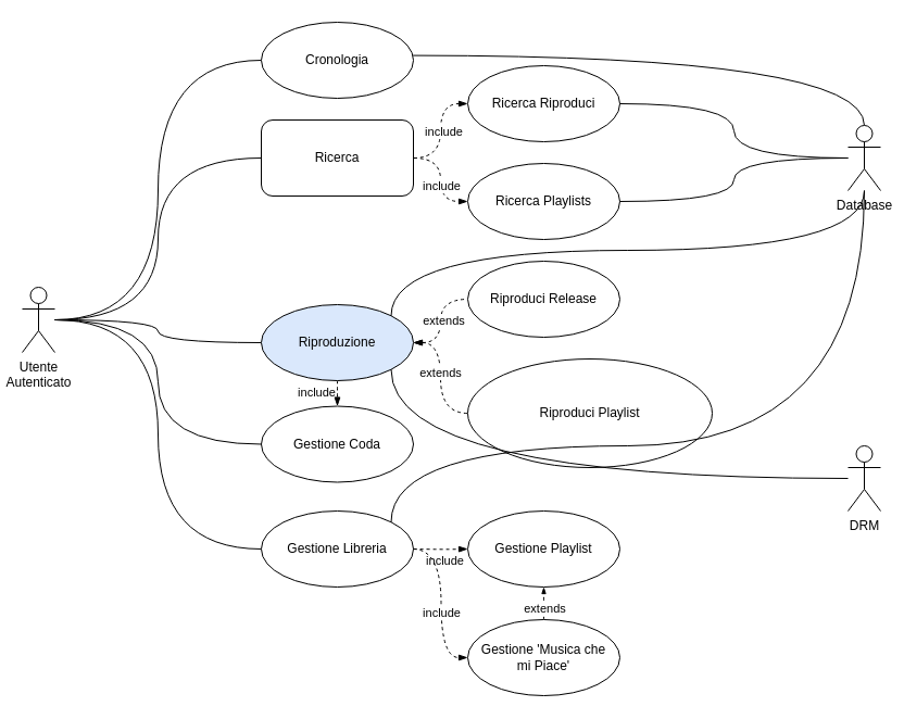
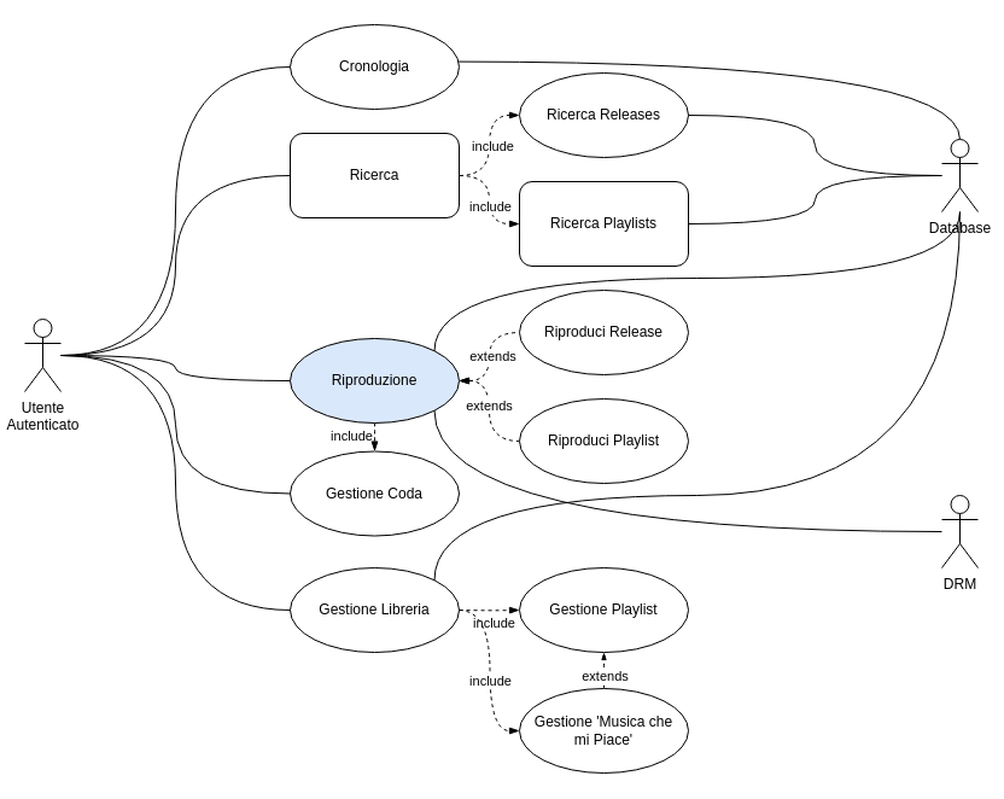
  <mxCell id="0" />
  <mxCell id="1" parent="0" />
  <mxCell id="2" style="edgeStyle=orthogonalEdgeStyle;orthogonalLoop=1;jettySize=auto;html=1;entryX=0;entryY=0.5;entryDx=0;entryDy=0;endArrow=none;endFill=0;curved=1;" parent="1" source="7" target="9" edge="1"><mxGeometry relative="1" as="geometry" /></mxCell>
  <mxCell id="3" style="edgeStyle=orthogonalEdgeStyle;curved=1;orthogonalLoop=1;jettySize=auto;html=1;entryX=0;entryY=0.5;entryDx=0;entryDy=0;startArrow=none;startFill=0;endArrow=none;endFill=0;" parent="1" source="7" target="14" edge="1"><mxGeometry relative="1" as="geometry" /></mxCell>
  <mxCell id="4" style="edgeStyle=orthogonalEdgeStyle;curved=1;orthogonalLoop=1;jettySize=auto;html=1;entryX=0;entryY=0.5;entryDx=0;entryDy=0;startArrow=none;startFill=0;endArrow=none;endFill=0;" parent="1" source="7" target="21" edge="1"><mxGeometry relative="1" as="geometry" /></mxCell>
  <mxCell id="5" style="edgeStyle=orthogonalEdgeStyle;curved=1;orthogonalLoop=1;jettySize=auto;html=1;entryX=0;entryY=0.5;entryDx=0;entryDy=0;startArrow=none;startFill=0;endArrow=none;endFill=0;endSize=4;" parent="1" source="7" target="22" edge="1"><mxGeometry relative="1" as="geometry" /></mxCell>
  <mxCell id="6" style="edgeStyle=orthogonalEdgeStyle;curved=1;orthogonalLoop=1;jettySize=auto;html=1;entryX=0;entryY=0.5;entryDx=0;entryDy=0;startArrow=none;startFill=0;endArrow=none;endFill=0;endSize=4;" parent="1" source="7" target="23" edge="1"><mxGeometry relative="1" as="geometry" /></mxCell>
  <mxCell id="7" value="&lt;div&gt;Utente&lt;/div&gt;&lt;div&gt;Autenticato&lt;br&gt;&lt;/div&gt;" style="shape=umlActor;verticalLabelPosition=bottom;verticalAlign=top;html=1;" parent="1" vertex="1"><mxGeometry x="20" y="264" width="30" height="60" as="geometry" /></mxCell>
  <mxCell id="8" style="edgeStyle=orthogonalEdgeStyle;rounded=0;orthogonalLoop=1;jettySize=auto;html=1;exitX=0.997;exitY=0.437;exitDx=0;exitDy=0;entryX=0.5;entryY=0;entryDx=0;entryDy=0;entryPerimeter=0;endArrow=none;endFill=0;curved=1;exitPerimeter=0;" parent="1" source="9" target="40" edge="1"><mxGeometry relative="1" as="geometry"><Array as="points"><mxPoint x="795" y="51" /></Array></mxGeometry></mxCell>
  <mxCell id="9" value="Cronologia" style="ellipse;whiteSpace=wrap;html=1;" parent="1" vertex="1"><mxGeometry x="240" y="20" width="140" height="70" as="geometry" /></mxCell>
  <mxCell id="10" style="edgeStyle=orthogonalEdgeStyle;curved=1;orthogonalLoop=1;jettySize=auto;html=1;exitX=1;exitY=0.5;exitDx=0;exitDy=0;entryX=0;entryY=0.5;entryDx=0;entryDy=0;dashed=1;endArrow=blockThin;endFill=1;" parent="1" source="14" target="24" edge="1"><mxGeometry relative="1" as="geometry" /></mxCell>
  <mxCell id="11" value="include" style="edgeLabel;html=1;align=center;verticalAlign=middle;resizable=0;points=[];labelBackgroundColor=default;" parent="10" vertex="1" connectable="0"><mxGeometry x="0.167" y="-2" relative="1" as="geometry"><mxPoint y="8" as="offset" /></mxGeometry></mxCell>
  <mxCell id="12" style="edgeStyle=orthogonalEdgeStyle;curved=1;orthogonalLoop=1;jettySize=auto;html=1;exitX=1;exitY=0.5;exitDx=0;exitDy=0;entryX=0;entryY=0.5;entryDx=0;entryDy=0;dashed=1;endArrow=blockThin;endFill=1;" parent="1" source="14" target="25" edge="1"><mxGeometry relative="1" as="geometry" /></mxCell>
  <mxCell id="13" value="include" style="edgeLabel;html=1;align=center;verticalAlign=middle;resizable=0;points=[];" parent="12" vertex="1" connectable="0"><mxGeometry x="0.138" relative="1" as="geometry"><mxPoint y="-1" as="offset" /></mxGeometry></mxCell>
  <mxCell id="14" value="Ricerca" style="whiteSpace=wrap;html=1;rounded=1;" parent="1" vertex="1"><mxGeometry x="240" y="110" width="140" height="70" as="geometry" /></mxCell>
  <mxCell id="15" style="edgeStyle=orthogonalEdgeStyle;curved=1;orthogonalLoop=1;jettySize=auto;html=1;exitX=0.5;exitY=1;exitDx=0;exitDy=0;entryX=0.5;entryY=0;entryDx=0;entryDy=0;endArrow=blockThin;endFill=1;dashed=1;" parent="1" source="21" target="22" edge="1"><mxGeometry relative="1" as="geometry" /></mxCell>
  <mxCell id="16" value="include" style="edgeLabel;html=1;align=center;verticalAlign=middle;resizable=0;points=[];labelBackgroundColor=none;" parent="15" vertex="1" connectable="0"><mxGeometry x="-0.162" relative="1" as="geometry"><mxPoint x="-20" as="offset" /></mxGeometry></mxCell>
  <mxCell id="17" style="edgeStyle=orthogonalEdgeStyle;curved=1;orthogonalLoop=1;jettySize=auto;html=1;exitX=1;exitY=0.5;exitDx=0;exitDy=0;entryX=0;entryY=0.5;entryDx=0;entryDy=0;dashed=1;endArrow=none;endFill=0;startArrow=blockThin;startFill=1;" parent="1" source="21" target="26" edge="1"><mxGeometry relative="1" as="geometry" /></mxCell>
  <mxCell id="18" value="extends" style="edgeLabel;html=1;align=center;verticalAlign=middle;resizable=0;points=[];" parent="17" vertex="1" connectable="0"><mxGeometry x="0.218" y="-2" relative="1" as="geometry"><mxPoint y="9" as="offset" /></mxGeometry></mxCell>
  <mxCell id="19" style="edgeStyle=orthogonalEdgeStyle;curved=1;orthogonalLoop=1;jettySize=auto;html=1;exitX=1;exitY=0.5;exitDx=0;exitDy=0;entryX=0;entryY=0.5;entryDx=0;entryDy=0;dashed=1;endArrow=none;endFill=0;startArrow=blockThin;startFill=1;" parent="1" source="21" target="27" edge="1"><mxGeometry relative="1" as="geometry" /></mxCell>
  <mxCell id="20" value="extends" style="edgeLabel;html=1;align=center;verticalAlign=middle;resizable=0;points=[];" parent="19" vertex="1" connectable="0"><mxGeometry x="-0.101" y="-1" relative="1" as="geometry"><mxPoint as="offset" /></mxGeometry></mxCell>
  <mxCell id="21" value="Riproduzione" style="ellipse;whiteSpace=wrap;html=1;fillColor=#dae8fc;" parent="1" vertex="1"><mxGeometry x="240" y="280" width="140" height="70" as="geometry" /></mxCell>
  <mxCell id="22" value="Gestione Coda" style="ellipse;whiteSpace=wrap;html=1;" parent="1" vertex="1"><mxGeometry x="240" y="373.5" width="140" height="70" as="geometry" /></mxCell>
  <mxCell id="23" value="Gestione Libreria" style="ellipse;whiteSpace=wrap;html=1;" parent="1" vertex="1"><mxGeometry x="240" y="470" width="140" height="70" as="geometry" /></mxCell>
- <mxCell id="24" value="Ricerca Riproduci" style="ellipse;whiteSpace=wrap;html=1;" parent="1" vertex="1"><mxGeometry x="430" y="60" width="140" height="70" as="geometry" /></mxCell>
- <mxCell id="25" value="Ricerca Playlists" style="ellipse;whiteSpace=wrap;html=1;" parent="1" vertex="1"><mxGeometry x="430" y="150" width="140" height="70" as="geometry" /></mxCell>
+ <mxCell id="24" value="Ricerca Releases" style="ellipse;whiteSpace=wrap;html=1;" parent="1" vertex="1"><mxGeometry x="430" y="60" width="140" height="70" as="geometry" /></mxCell>
+ <mxCell id="25" value="Ricerca Playlists" style="whiteSpace=wrap;html=1;rounded=1;" parent="1" vertex="1"><mxGeometry x="430" y="150" width="140" height="70" as="geometry" /></mxCell>
  <mxCell id="26" value="Riproduci Release" style="ellipse;whiteSpace=wrap;html=1;" parent="1" vertex="1"><mxGeometry x="430" y="240" width="140" height="70" as="geometry" /></mxCell>
- <mxCell id="27" value="Riproduci Playlist" style="ellipse;whiteSpace=wrap;html=1;" parent="1" vertex="1"><mxGeometry x="430" y="330" width="225" height="100" as="geometry" /></mxCell>
+ <mxCell id="27" value="Riproduci Playlist" style="ellipse;whiteSpace=wrap;html=1;" parent="1" vertex="1"><mxGeometry x="430" y="330" width="140" height="70" as="geometry" /></mxCell>
  <mxCell id="28" style="edgeStyle=orthogonalEdgeStyle;curved=1;orthogonalLoop=1;jettySize=auto;html=1;exitX=1;exitY=0.5;exitDx=0;exitDy=0;entryX=0;entryY=0.5;entryDx=0;entryDy=0;dashed=1;endArrow=blockThin;endFill=1;" parent="1" target="32" edge="1"><mxGeometry relative="1" as="geometry"><mxPoint x="380" y="505" as="sourcePoint" /></mxGeometry></mxCell>
  <mxCell id="29" value="include" style="edgeLabel;html=1;align=center;verticalAlign=middle;resizable=0;points=[];labelBackgroundColor=default;" parent="28" vertex="1" connectable="0"><mxGeometry x="0.167" y="-2" relative="1" as="geometry"><mxPoint y="8" as="offset" /></mxGeometry></mxCell>
  <mxCell id="30" style="edgeStyle=orthogonalEdgeStyle;curved=1;orthogonalLoop=1;jettySize=auto;html=1;exitX=1;exitY=0.5;exitDx=0;exitDy=0;entryX=0;entryY=0.5;entryDx=0;entryDy=0;dashed=1;endArrow=blockThin;endFill=1;" parent="1" target="35" edge="1"><mxGeometry relative="1" as="geometry"><mxPoint x="380" y="505" as="sourcePoint" /></mxGeometry></mxCell>
  <mxCell id="31" value="include" style="edgeLabel;html=1;align=center;verticalAlign=middle;resizable=0;points=[];" parent="30" vertex="1" connectable="0"><mxGeometry x="0.138" relative="1" as="geometry"><mxPoint y="-1" as="offset" /></mxGeometry></mxCell>
  <mxCell id="32" value="Gestione Playlist" style="ellipse;whiteSpace=wrap;html=1;" parent="1" vertex="1"><mxGeometry x="430" y="470" width="140" height="70" as="geometry" /></mxCell>
  <mxCell id="33" style="edgeStyle=orthogonalEdgeStyle;curved=1;orthogonalLoop=1;jettySize=auto;html=1;exitX=0.5;exitY=0;exitDx=0;exitDy=0;entryX=0.5;entryY=1;entryDx=0;entryDy=0;startArrow=none;startFill=0;endArrow=blockThin;endFill=1;dashed=1;endSize=4;" parent="1" source="35" target="32" edge="1"><mxGeometry relative="1" as="geometry" /></mxCell>
  <mxCell id="34" value="extends" style="edgeLabel;html=1;align=center;verticalAlign=middle;resizable=0;points=[];" parent="33" vertex="1" connectable="0"><mxGeometry x="-0.286" relative="1" as="geometry"><mxPoint as="offset" /></mxGeometry></mxCell>
  <mxCell id="35" value="&lt;div&gt;Gestione 'Musica che&lt;/div&gt;&lt;div&gt;mi Piace'&lt;br&gt;&lt;/div&gt;" style="ellipse;whiteSpace=wrap;html=1;" parent="1" vertex="1"><mxGeometry x="430" y="570" width="140" height="70" as="geometry" /></mxCell>
  <mxCell id="36" style="edgeStyle=orthogonalEdgeStyle;curved=1;rounded=0;orthogonalLoop=1;jettySize=auto;html=1;entryX=1;entryY=0.5;entryDx=0;entryDy=0;endArrow=none;endFill=0;" parent="1" source="40" target="24" edge="1"><mxGeometry relative="1" as="geometry" /></mxCell>
  <mxCell id="37" style="edgeStyle=orthogonalEdgeStyle;curved=1;rounded=0;orthogonalLoop=1;jettySize=auto;html=1;entryX=1;entryY=0.5;entryDx=0;entryDy=0;endArrow=none;endFill=0;" parent="1" source="40" target="25" edge="1"><mxGeometry relative="1" as="geometry" /></mxCell>
  <mxCell id="38" style="edgeStyle=orthogonalEdgeStyle;curved=1;rounded=0;orthogonalLoop=1;jettySize=auto;html=1;entryX=1;entryY=0;entryDx=0;entryDy=0;endArrow=none;endFill=0;" parent="1" source="40" target="21" edge="1"><mxGeometry relative="1" as="geometry"><Array as="points"><mxPoint x="795" y="230" /><mxPoint x="360" y="230" /></Array></mxGeometry></mxCell>
  <mxCell id="39" style="edgeStyle=orthogonalEdgeStyle;rounded=0;orthogonalLoop=1;jettySize=auto;html=1;entryX=1;entryY=0;entryDx=0;entryDy=0;curved=1;endArrow=none;endFill=0;" edge="1" parent="1" source="40" target="23"><mxGeometry relative="1" as="geometry"><Array as="points"><mxPoint x="795" y="410" /><mxPoint x="360" y="410" /></Array></mxGeometry></mxCell>
  <mxCell id="40" value="Database" style="shape=umlActor;verticalLabelPosition=bottom;verticalAlign=top;html=1;" parent="1" vertex="1"><mxGeometry x="780" y="115" width="30" height="60" as="geometry" /></mxCell>
  <mxCell id="41" style="edgeStyle=orthogonalEdgeStyle;curved=1;rounded=0;orthogonalLoop=1;jettySize=auto;html=1;entryX=1;entryY=1;entryDx=0;entryDy=0;endArrow=none;endFill=0;" edge="1" parent="1" source="42" target="21"><mxGeometry relative="1" as="geometry" /></mxCell>
  <mxCell id="42" value="DRM" style="shape=umlActor;verticalLabelPosition=bottom;verticalAlign=top;html=1;" vertex="1" parent="1"><mxGeometry x="780" y="410" width="30" height="60" as="geometry" /></mxCell>
